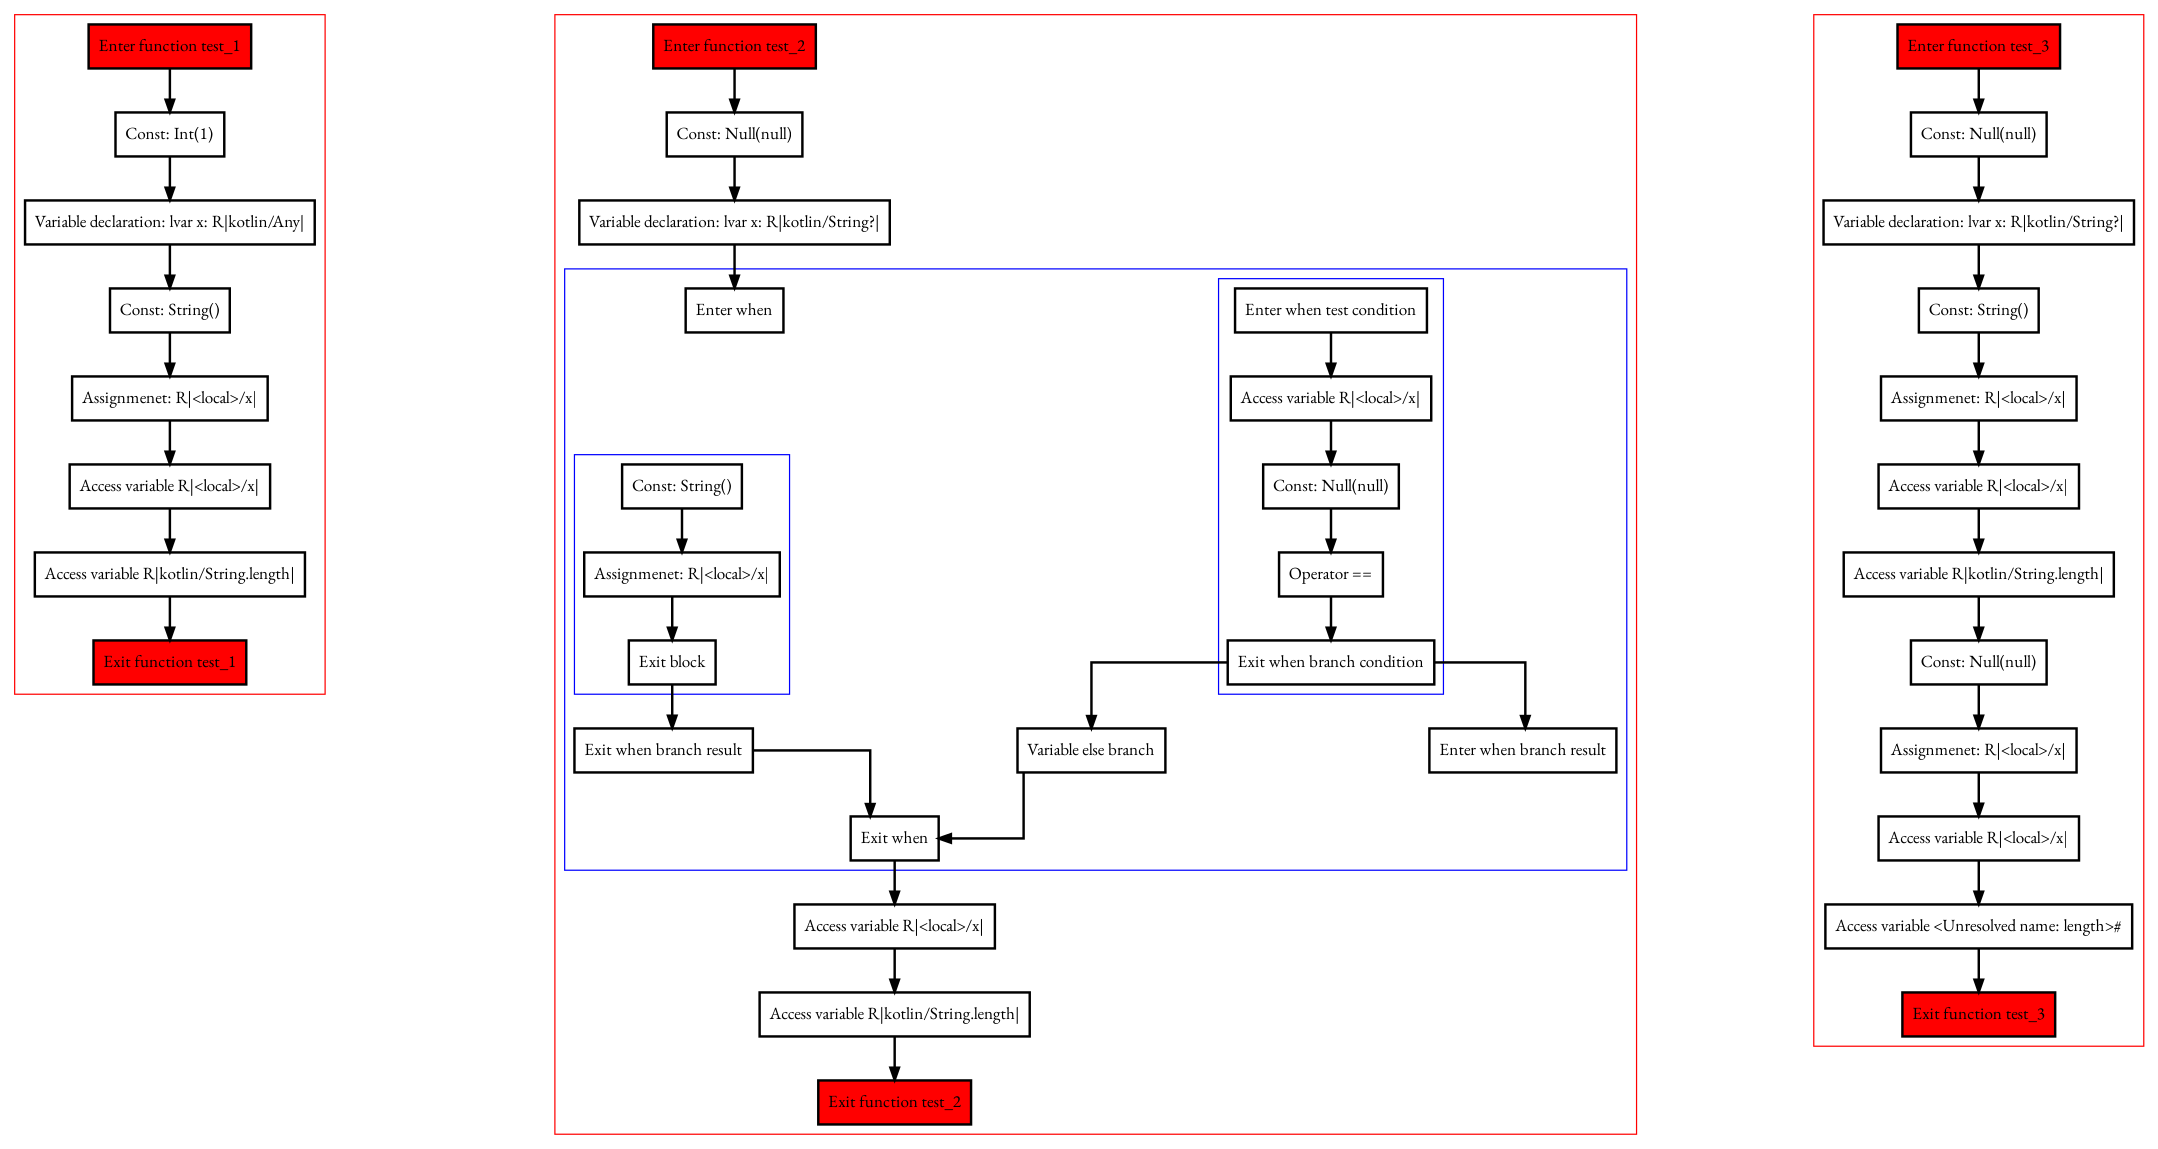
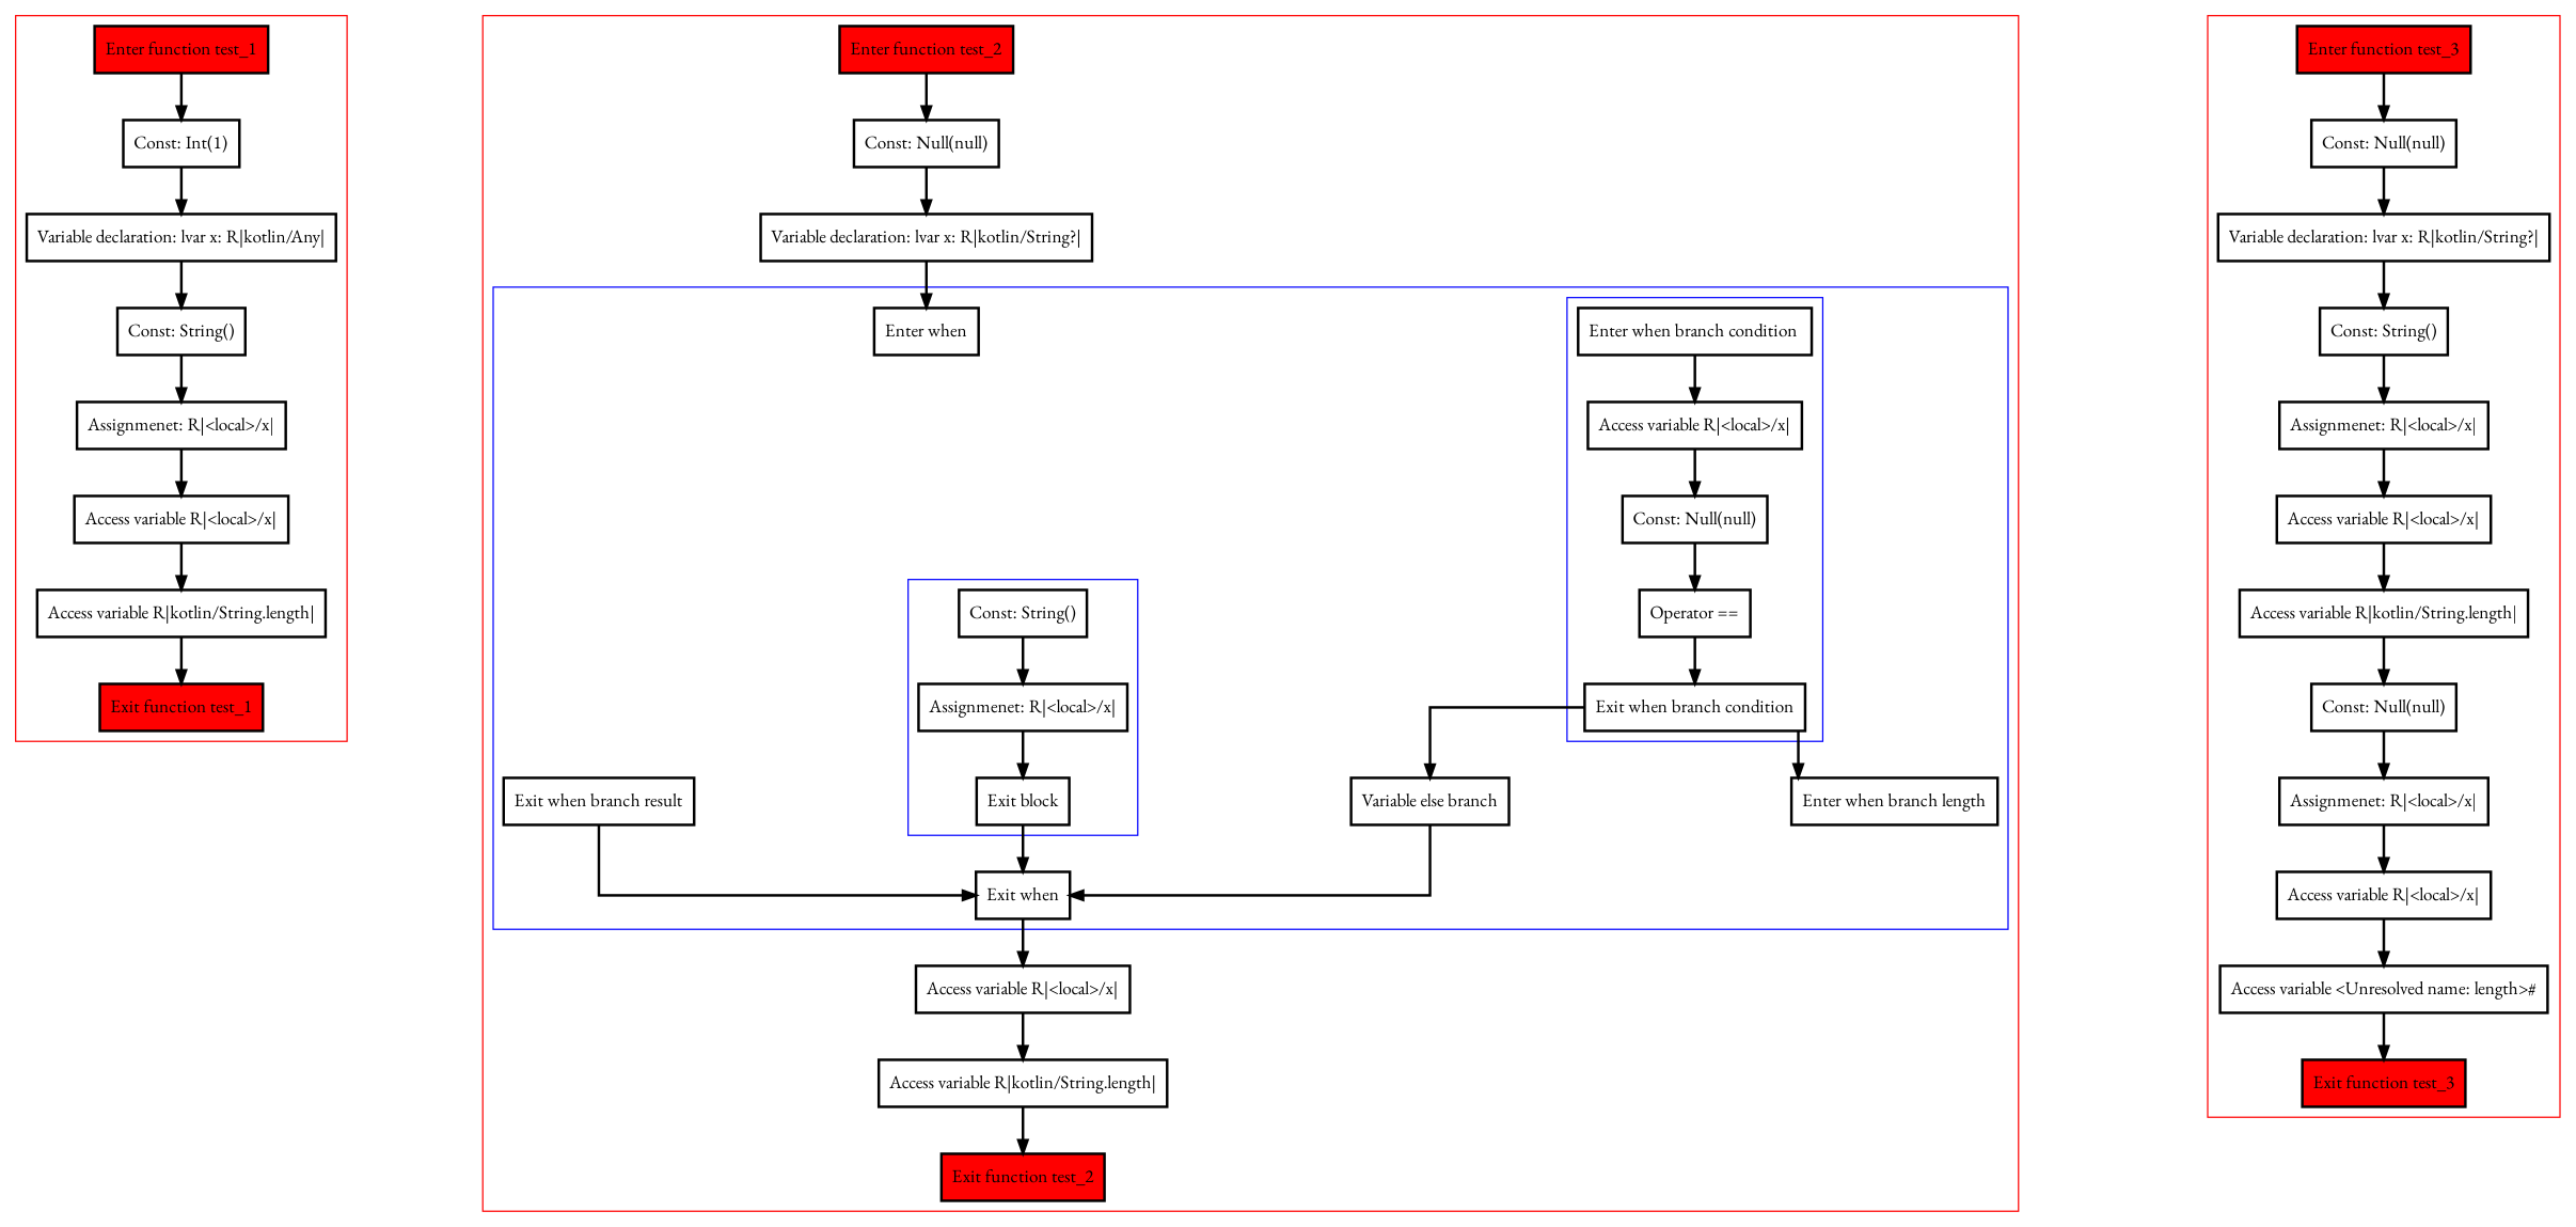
  digraph {
    fontname="EB Garamond"
    nodesep=3
    splines=ortho
    node [fontname="EB Garamond" penwidth=2 shape=box]
    edge [fontname="EB Garamond" penwidth=2]
    n1 [fillcolor=red label="Enter function test_1" style=filled]
    n2 [label="Const: Int(1)"]
    n3 [label="Variable declaration: lvar x: R|kotlin/Any|"]
    n4 [label="Const: String()"]
    n5 [label="Assignmenet: R|<local>/x|"]
    n6 [label="Access variable R|<local>/x|"]
    n7 [label="Access variable R|kotlin/String.length|"]
    n8 [fillcolor=red label="Exit function test_1" style=filled]
-   n9 [label="Enter when test condition"]
+   n9 [label="Enter when branch condition "]
    n10 [label="Access variable R|<local>/x|"]
    n11 [label="Const: Null(null)"]
    n12 [label="Operator =="]
    n13 [label="Exit when branch condition"]
    n14 [label="Const: String()"]
    n15 [label="Assignmenet: R|<local>/x|"]
    n16 [label="Exit block"]
    n17 [label="Enter when"]
    n18 [label="Variable else branch"]
-   n19 [label="Enter when branch result"]
+   n19 [label="Enter when branch length"]
    n20 [label="Exit when branch result"]
    n21 [label="Exit when"]
    n22 [fillcolor=red label="Enter function test_2" style=filled]
    n23 [label="Const: Null(null)"]
    n24 [label="Variable declaration: lvar x: R|kotlin/String?|"]
    n25 [label="Access variable R|<local>/x|"]
    n26 [label="Access variable R|kotlin/String.length|"]
    n27 [fillcolor=red label="Exit function test_2" style=filled]
    n28 [fillcolor=red label="Enter function test_3" style=filled]
    n29 [label="Const: Null(null)"]
    n30 [label="Variable declaration: lvar x: R|kotlin/String?|"]
    n31 [label="Const: String()"]
    n32 [label="Assignmenet: R|<local>/x|"]
    n33 [label="Access variable R|<local>/x|"]
    n34 [label="Access variable R|kotlin/String.length|"]
    n35 [label="Const: Null(null)"]
    n36 [label="Assignmenet: R|<local>/x|"]
    n37 [label="Access variable R|<local>/x|"]
    n38 [label="Access variable <Unresolved name: length>#"]
    n39 [fillcolor=red label="Exit function test_3" style=filled]
    subgraph cluster_1 {
      color=red
      n1
      n2
      n3
      n4
      n5
      n6
      n7
      n8
    }
    subgraph cluster_2 {
      color=red
      n22
      n23
      n24
      n25
      n26
      n27
      subgraph cluster_3 {
        color=blue
        n17
        n18
        n19
        n20
        n21
        subgraph cluster_4 {
          color=blue
          n9
          n10
          n11
          n12
          n13
        }
        subgraph cluster_5 {
          color=blue
          n14
          n15
          n16
        }
      }
    }
    subgraph cluster_6 {
      color=red
      n28
      n29
      n30
      n31
      n32
      n33
      n34
      n35
      n36
      n37
      n38
      n39
    }
    n1 -> n2
    n2 -> n3
    n3 -> n4
    n4 -> n5
    n5 -> n6
    n6 -> n7
    n7 -> n8
    n9 -> n10
    n10 -> n11
    n11 -> n12
    n12 -> n13
    n13 -> n18
    n13 -> n19
    n14 -> n15
    n15 -> n16
-   n16 -> n20
+   n16 -> n21
    n18 -> n21
    n20 -> n21
    n21 -> n25
    n22 -> n23
    n23 -> n24
    n24 -> n17
    n25 -> n26
    n26 -> n27
    n28 -> n29
    n29 -> n30
    n30 -> n31
    n31 -> n32
    n32 -> n33
    n33 -> n34
    n34 -> n35
    n35 -> n36
    n36 -> n37
    n37 -> n38
    n38 -> n39
  }
